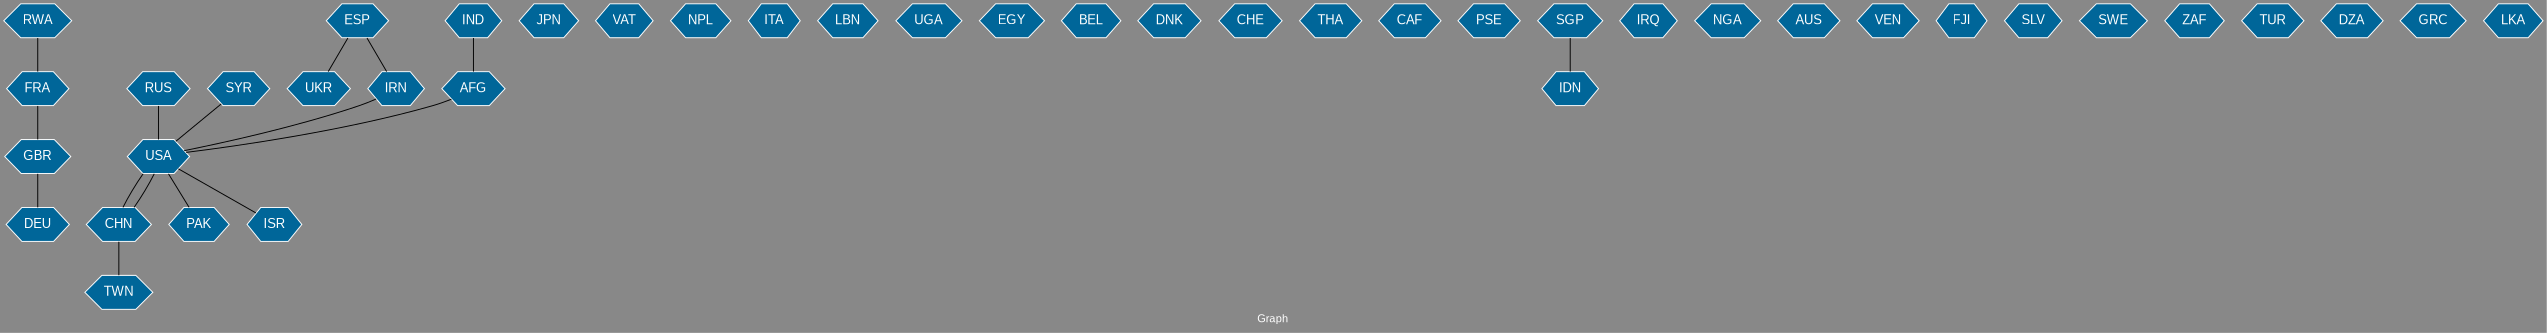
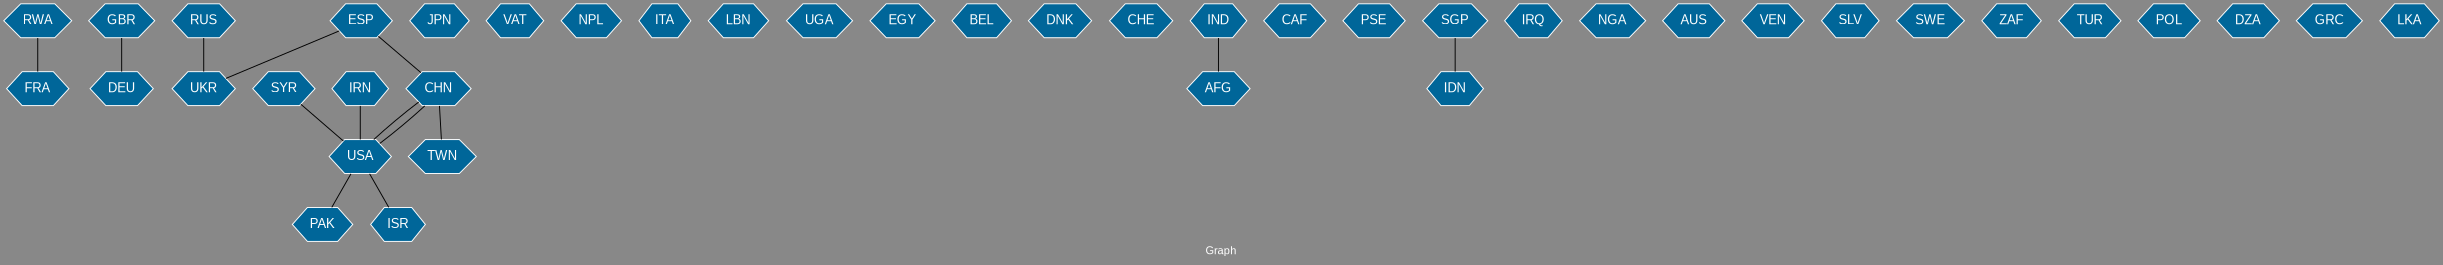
  graph {
    bgcolor="#888888"
    fontcolor=white
    fontname="Liberation Sans"
    fontsize=12
    label="Graph"
    node [color=white fillcolor="#006699" fontcolor=white fontname="Liberation Sans" shape=hexagon style=filled]
    edge [arrowhead=open color=black fontcolor=white fontname="Liberation Sans" fontsize=12 weight=1]
    n1 [label=RWA]
    n2 [label=FRA]
    n3 [label=GBR]
    n4 [label=DEU]
    n5 [label=RUS]
    n6 [label=UKR]
    n7 [label=SYR]
    n8 [label=USA]
    n9 [label=CHN]
    n10 [label=PAK]
    n11 [label=ISR]
    n12 [label=TWN]
    n13 [label=JPN]
    n14 [label=VAT]
    n15 [label=NPL]
    n16 [label=ITA]
    n17 [label=LBN]
    n18 [label=UGA]
    n19 [label=EGY]
    n20 [label=BEL]
    n21 [label=DNK]
    n22 [label=IRN]
    n23 [label=CHE]
    n24 [label=ESP]
    n25 [label=AFG]
-   n26 [label=THA]
    n27 [label=CAF]
    n28 [label=IND]
    n29 [label=PSE]
    n30 [label=SGP]
    n31 [label=IDN]
    n32 [label=IRQ]
    n33 [label=NGA]
    n34 [label=AUS]
    n35 [label=VEN]
-   n36 [label=FJI]
    n37 [label=SLV]
    n38 [label=SWE]
    n39 [label=ZAF]
    n40 [label=TUR]
+   n41 [label=POL]
    n42 [label=DZA]
    n43 [label=GRC]
    n44 [label=LKA]
    n1 -- n2
-   n2 -- n3
    n3 -- n4
-   n5 -- n8 [weight=4]
+   n5 -- n6 [weight=4]
    n7 -- n8
    n8 -- n9
    n8 -- n10
    n8 -- n11
    n9 -- n8
    n9 -- n12
    n22 -- n8
    n24 -- n6
-   n24 -- n22
-   n25 -- n8
+   n24 -- n9
    n28 -- n25
    n30 -- n31
  }
